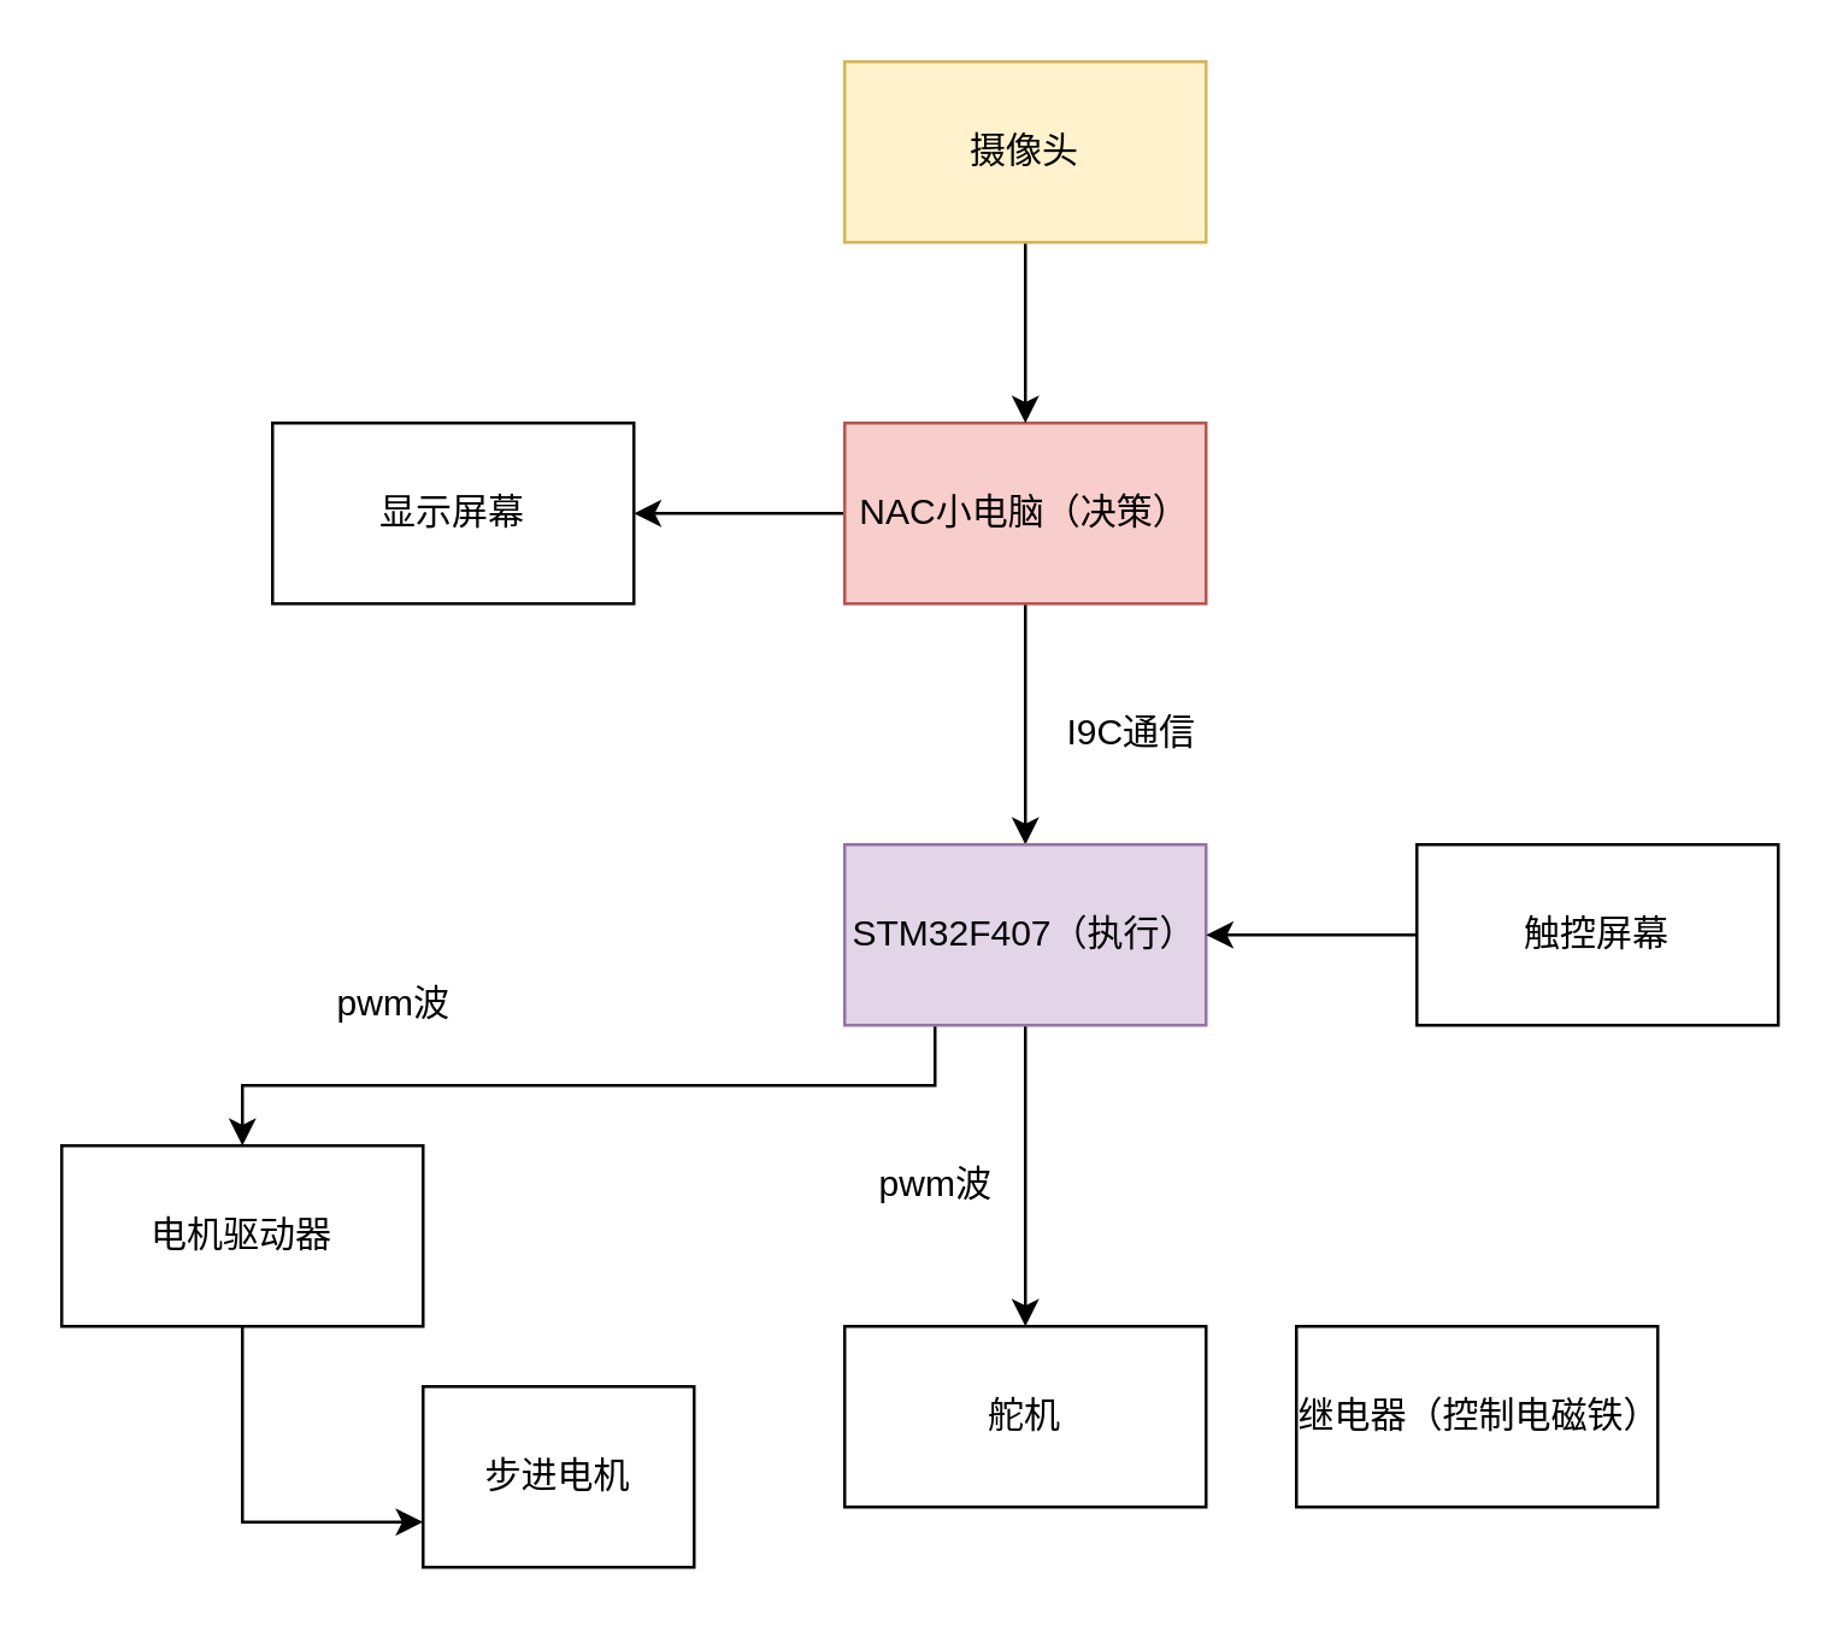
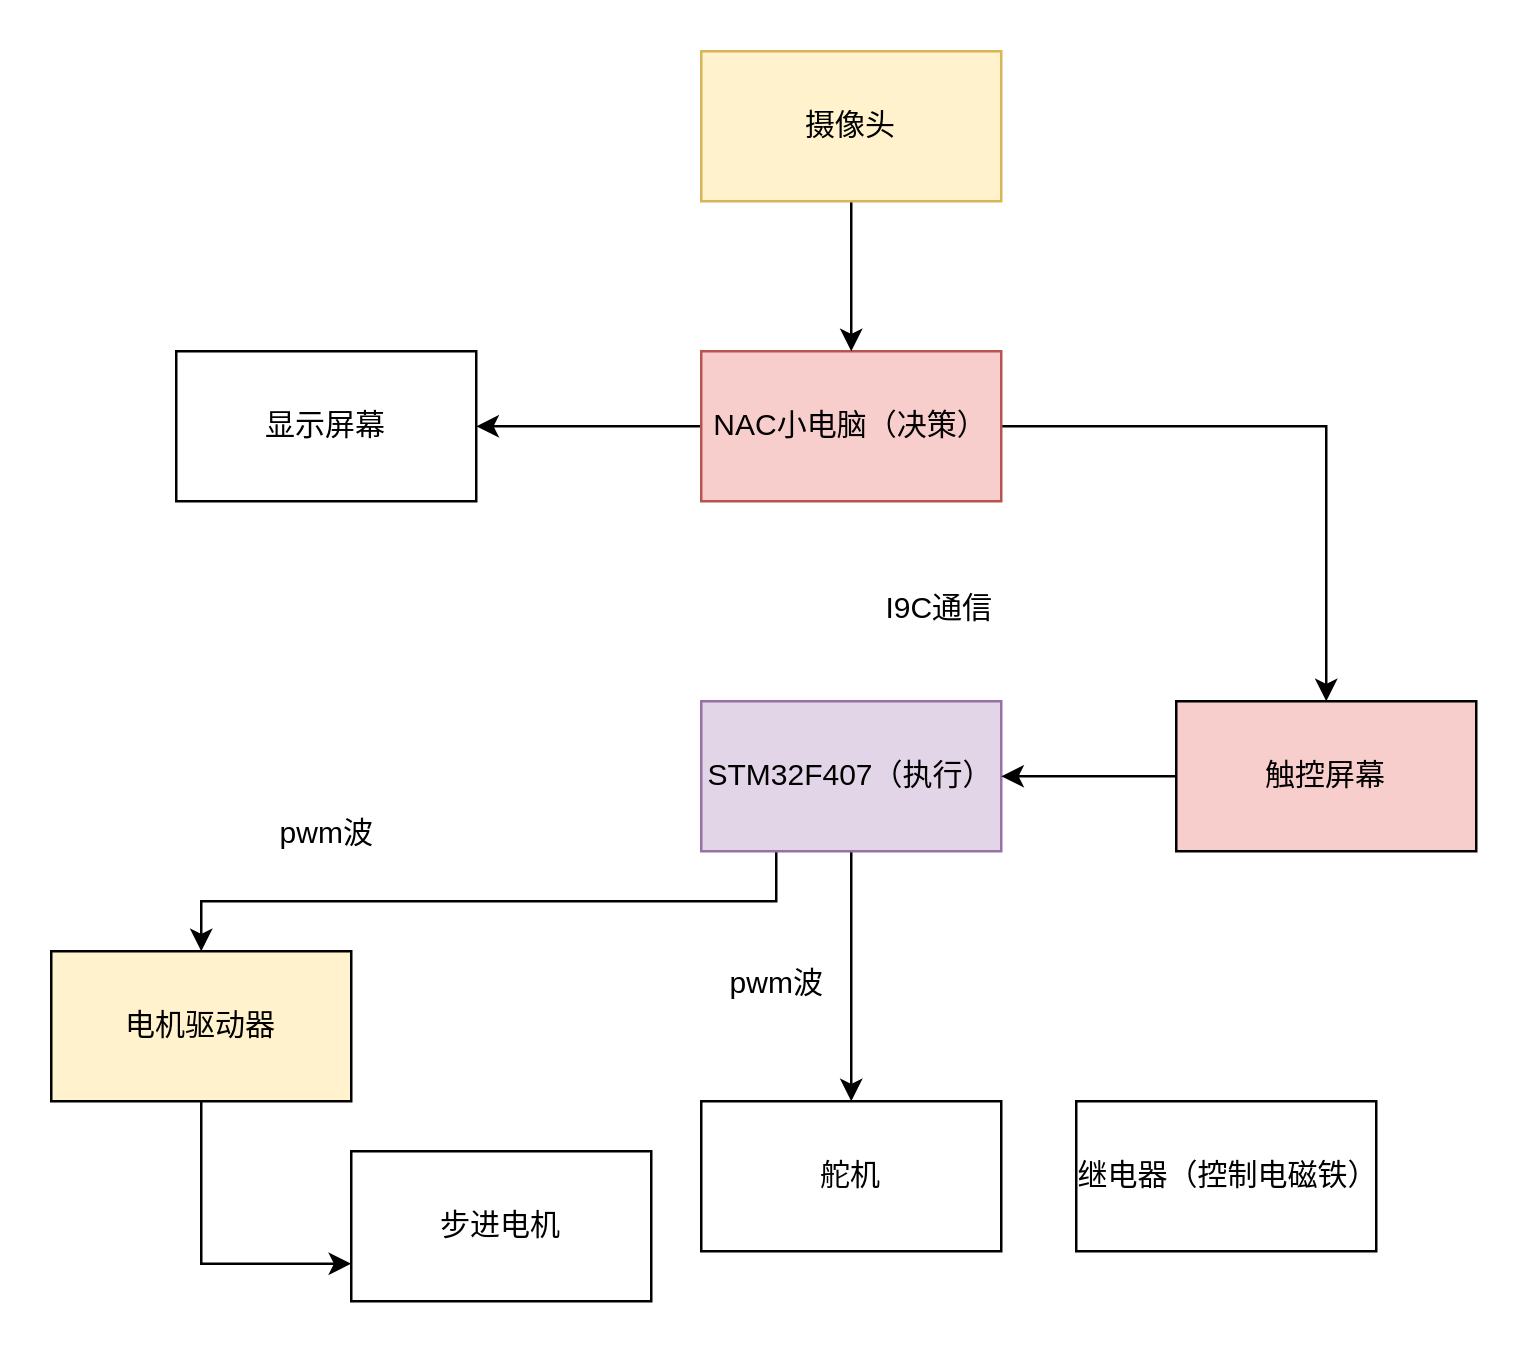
  <mxCell id="0" />
  <mxCell id="1" parent="0" />
- <mxCell id="2" value="" style="edgeStyle=orthogonalEdgeStyle;rounded=0;orthogonalLoop=1;jettySize=auto;html=1;" parent="1" source="4" target="7" edge="1"><mxGeometry relative="1" as="geometry" /></mxCell>
+ <mxCell id="2" value="" style="edgeStyle=orthogonalEdgeStyle;rounded=0;orthogonalLoop=1;jettySize=auto;html=1;" parent="1" source="4" target="19" edge="1"><mxGeometry relative="1" as="geometry" /></mxCell>
  <mxCell id="3" value="" style="edgeStyle=orthogonalEdgeStyle;rounded=0;orthogonalLoop=1;jettySize=auto;html=1;" parent="1" source="4" target="20" edge="1"><mxGeometry relative="1" as="geometry" /></mxCell>
  <mxCell id="4" value="NAC小电脑（决策）" style="rounded=0;whiteSpace=wrap;html=1;fillColor=#f8cecc;strokeColor=#b85450;" parent="1" vertex="1"><mxGeometry x="280" y="140" width="120" height="60" as="geometry" /></mxCell>
  <mxCell id="5" style="edgeStyle=orthogonalEdgeStyle;rounded=0;orthogonalLoop=1;jettySize=auto;html=1;exitX=0.5;exitY=1;exitDx=0;exitDy=0;entryX=0.5;entryY=0;entryDx=0;entryDy=0;" parent="1" source="7" target="9" edge="1"><mxGeometry relative="1" as="geometry" /></mxCell>
  <mxCell id="6" style="edgeStyle=orthogonalEdgeStyle;rounded=0;orthogonalLoop=1;jettySize=auto;html=1;exitX=0.25;exitY=1;exitDx=0;exitDy=0;entryX=0.5;entryY=0;entryDx=0;entryDy=0;" parent="1" source="7" target="13" edge="1"><mxGeometry relative="1" as="geometry" /></mxCell>
  <mxCell id="7" value="STM32F407（执行）" style="rounded=0;whiteSpace=wrap;html=1;fillColor=#e1d5e7;strokeColor=#9673a6;" parent="1" vertex="1"><mxGeometry x="280" y="280" width="120" height="60" as="geometry" /></mxCell>
- <mxCell id="8" value="步进电机" style="whiteSpace=wrap;html=1;rounded=0;" parent="1" vertex="1"><mxGeometry x="140" y="460" width="90" height="60" as="geometry" /></mxCell>
+ <mxCell id="8" value="步进电机" style="whiteSpace=wrap;html=1;rounded=0;" parent="1" vertex="1"><mxGeometry x="140" y="460" width="120" height="60" as="geometry" /></mxCell>
  <mxCell id="9" value="舵机" style="whiteSpace=wrap;html=1;" parent="1" vertex="1"><mxGeometry x="280" y="440" width="120" height="60" as="geometry" /></mxCell>
  <mxCell id="10" value="继电器（控制电磁铁）" style="whiteSpace=wrap;html=1;" parent="1" vertex="1"><mxGeometry x="430" y="440" width="120" height="60" as="geometry" /></mxCell>
  <mxCell id="11" value="I9C通信" style="text;html=1;align=center;verticalAlign=middle;resizable=0;points=[];autosize=1;strokeColor=none;fillColor=none;" parent="1" vertex="1"><mxGeometry x="340" y="228" width="70" height="30" as="geometry" /></mxCell>
  <mxCell id="12" style="edgeStyle=orthogonalEdgeStyle;rounded=0;orthogonalLoop=1;jettySize=auto;html=1;exitX=0.5;exitY=1;exitDx=0;exitDy=0;entryX=0;entryY=0.75;entryDx=0;entryDy=0;" parent="1" source="13" target="8" edge="1"><mxGeometry relative="1" as="geometry" /></mxCell>
- <mxCell id="13" value="电机驱动器" style="whiteSpace=wrap;html=1;" parent="1" vertex="1"><mxGeometry x="20" y="380" width="120" height="60" as="geometry" /></mxCell>
+ <mxCell id="13" value="电机驱动器" style="whiteSpace=wrap;html=1;fillColor=#fff2cc;" parent="1" vertex="1"><mxGeometry x="20" y="380" width="120" height="60" as="geometry" /></mxCell>
  <mxCell id="14" value="pwm波" style="text;html=1;align=center;verticalAlign=middle;resizable=0;points=[];autosize=1;strokeColor=none;fillColor=none;" parent="1" vertex="1"><mxGeometry x="100" y="318" width="60" height="30" as="geometry" /></mxCell>
  <mxCell id="15" value="pwm波" style="text;html=1;align=center;verticalAlign=middle;resizable=0;points=[];autosize=1;strokeColor=none;fillColor=none;" parent="1" vertex="1"><mxGeometry x="280" y="378" width="60" height="30" as="geometry" /></mxCell>
  <mxCell id="16" value="" style="edgeStyle=orthogonalEdgeStyle;rounded=0;orthogonalLoop=1;jettySize=auto;html=1;" parent="1" source="17" target="4" edge="1"><mxGeometry relative="1" as="geometry" /></mxCell>
  <mxCell id="17" value="摄像头" style="whiteSpace=wrap;html=1;fillColor=#fff2cc;strokeColor=#d6b656;" parent="1" vertex="1"><mxGeometry x="280" y="20" width="120" height="60" as="geometry" /></mxCell>
  <mxCell id="18" value="" style="edgeStyle=orthogonalEdgeStyle;rounded=0;orthogonalLoop=1;jettySize=auto;html=1;" parent="1" source="19" target="7" edge="1"><mxGeometry relative="1" as="geometry" /></mxCell>
- <mxCell id="19" value="触控屏幕" style="whiteSpace=wrap;html=1;" parent="1" vertex="1"><mxGeometry x="470" y="280" width="120" height="60" as="geometry" /></mxCell>
- <mxCell id="20" value="显示屏幕" style="whiteSpace=wrap;html=1;" parent="1" vertex="1"><mxGeometry x="90" y="140" width="120" height="60" as="geometry" /></mxCell>
+ <mxCell id="19" value="触控屏幕" style="whiteSpace=wrap;html=1;fillColor=#f8cecc;" parent="1" vertex="1"><mxGeometry x="470" y="280" width="120" height="60" as="geometry" /></mxCell>
+ <mxCell id="20" value="显示屏幕" style="whiteSpace=wrap;html=1;" parent="1" vertex="1"><mxGeometry x="70" y="140" width="120" height="60" as="geometry" /></mxCell>
